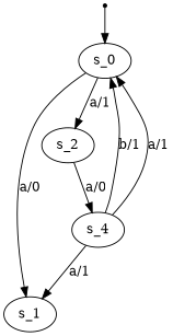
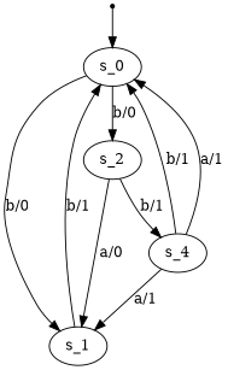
  digraph {
    s_0 [root=true]
    s_1
    s_2
    s_4
    qi [shape=point]
-   s_0 -> s_1 [label="a/0"]
-   s_0 -> s_2 [label="a/1"]
-   s_2 -> s_4 [label="a/0"]
+   s_0 -> s_1 [label="b/0"]
+   s_0 -> s_2 [label="b/0"]
+   s_1 -> s_0 [label="b/1"]
+   s_2 -> s_1 [label="a/0"]
+   s_2 -> s_4 [label="b/1"]
    s_4 -> s_0 [label="b/1"]
    s_4 -> s_0 [label="a/1"]
    s_4 -> s_1 [label="a/1"]
    qi -> s_0
  }
